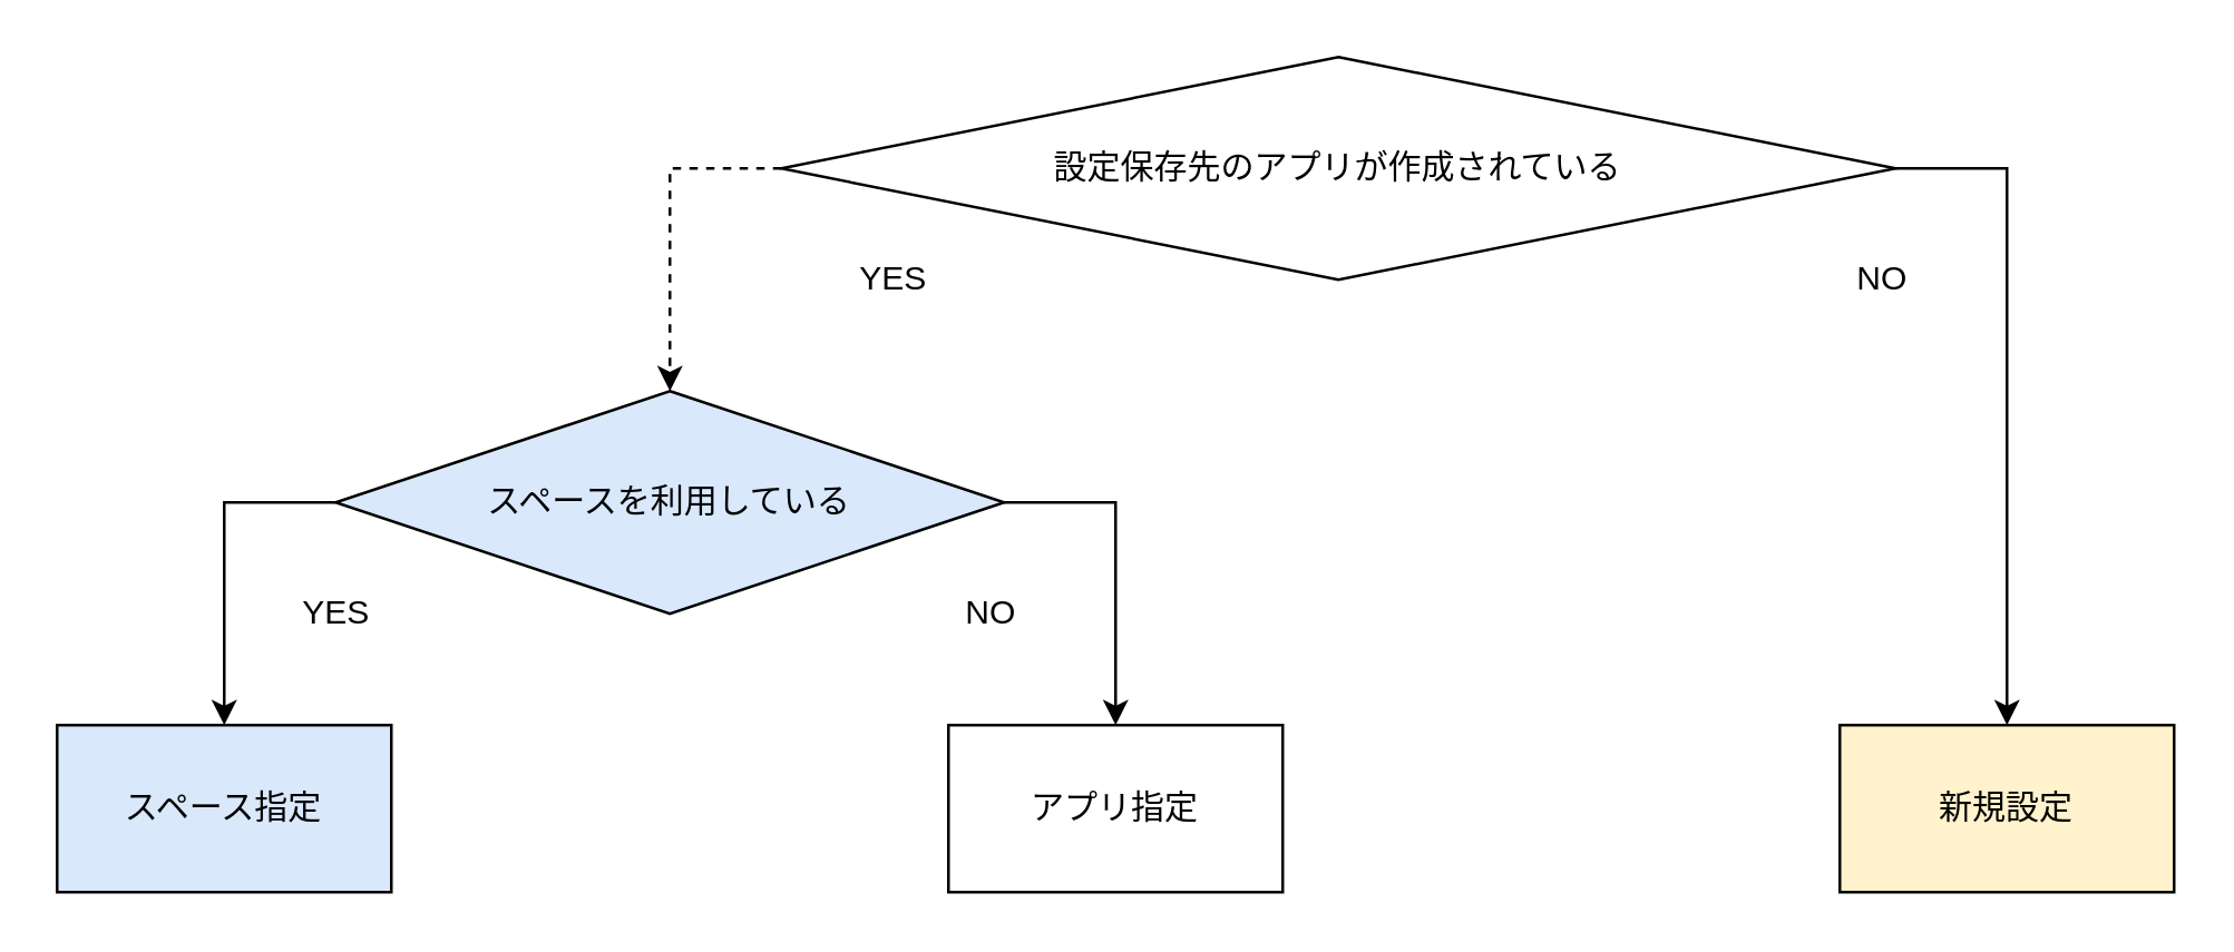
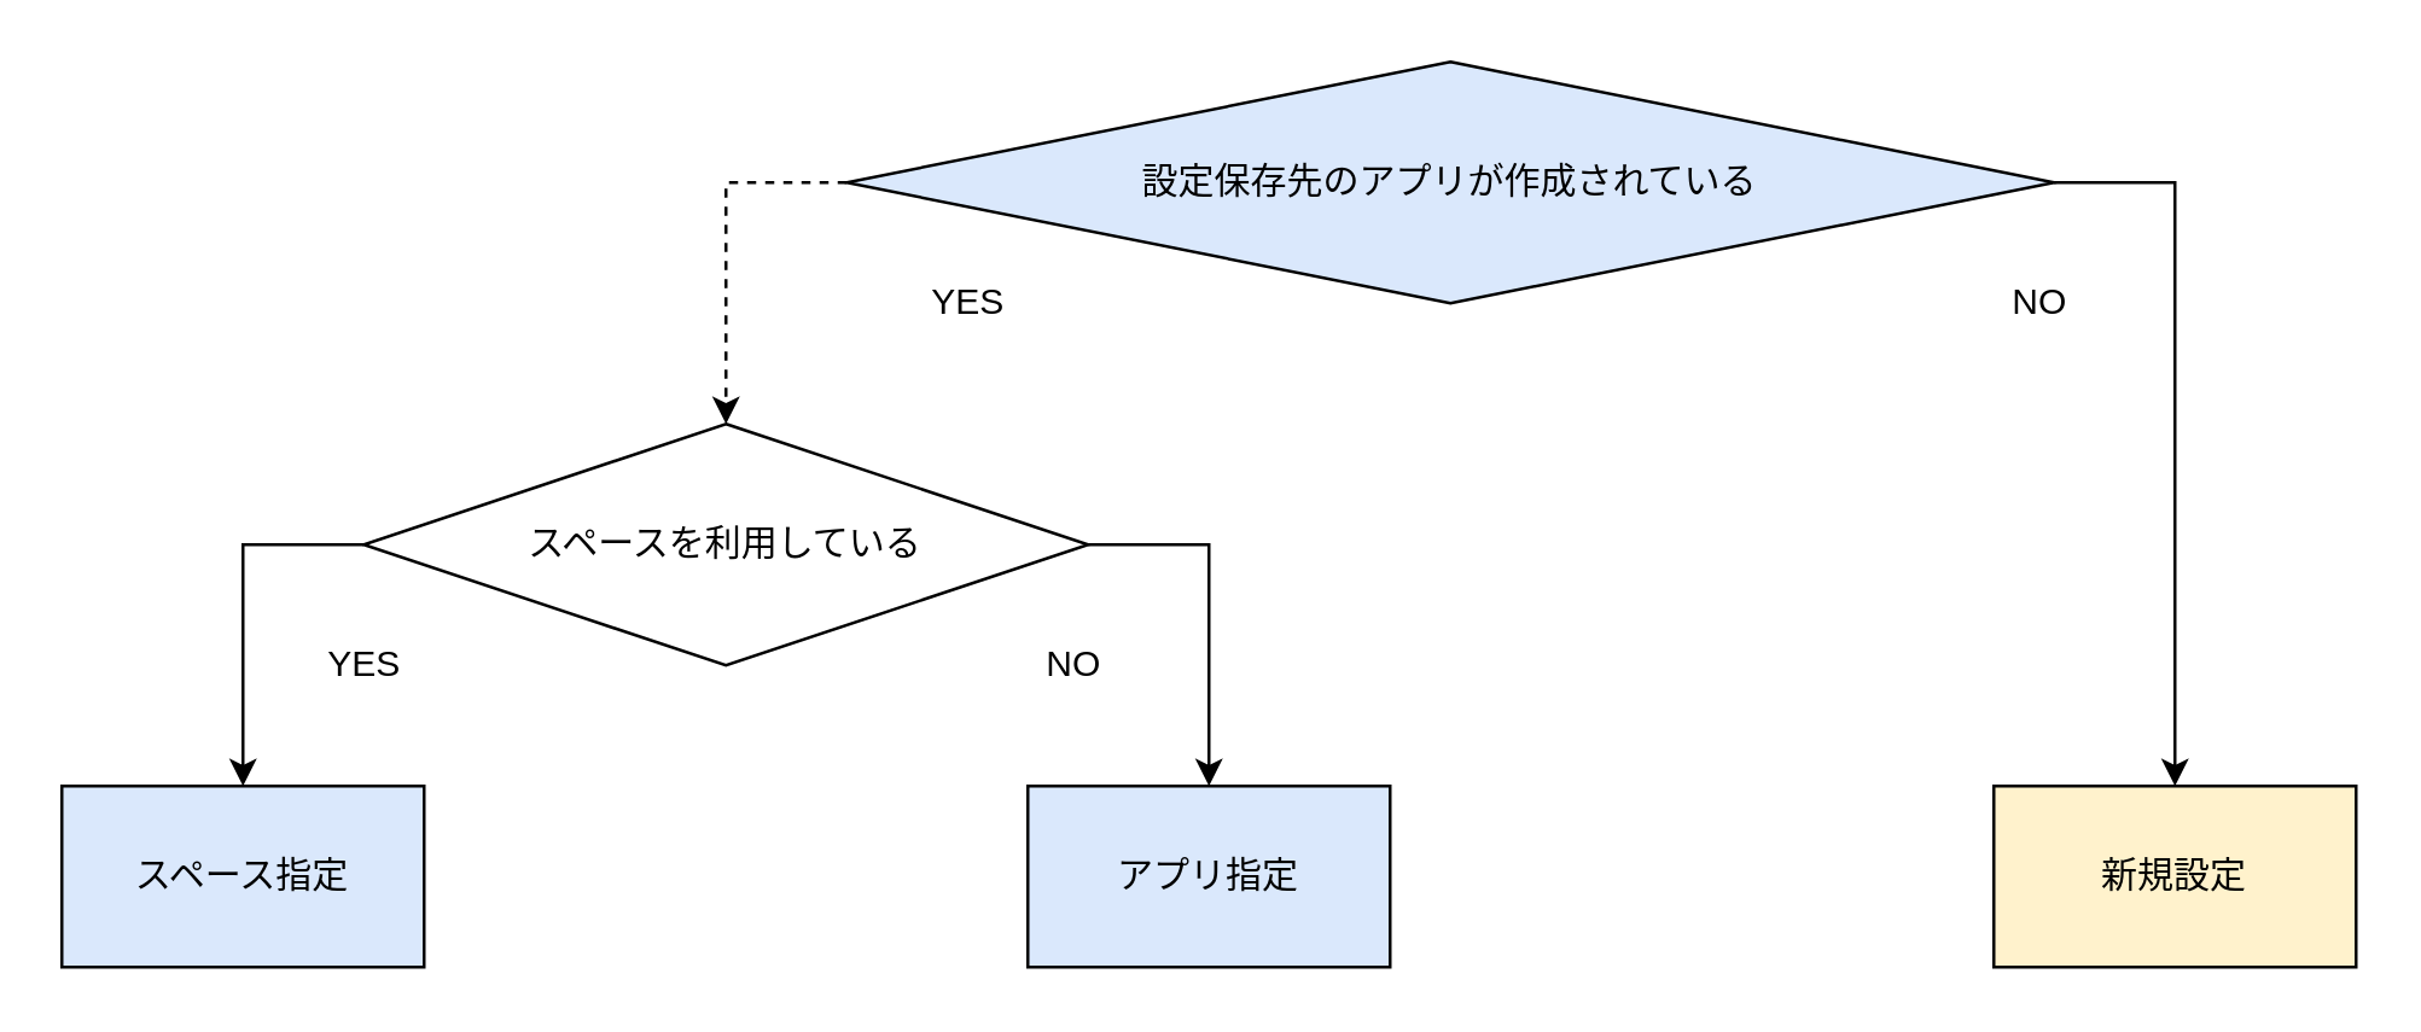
  <mxCell id="0" />
  <mxCell id="1" parent="0" />
  <mxCell id="2" value="NO" style="text;html=1;align=center;verticalAlign=middle;resizable=0;points=[];autosize=1;strokeColor=none;fillColor=none;" vertex="1" parent="1"><mxGeometry x="660" y="90" width="30" height="20" as="geometry" /></mxCell>
- <mxCell id="3" value="設定保存先のアプリが作成されている" style="rhombus;whiteSpace=wrap;html=1;" vertex="1" parent="1"><mxGeometry x="280" y="20" width="400" height="80" as="geometry" /></mxCell>
+ <mxCell id="3" value="設定保存先のアプリが作成されている" style="rhombus;whiteSpace=wrap;html=1;fillColor=#dae8fc;" vertex="1" parent="1"><mxGeometry x="280" y="20" width="400" height="80" as="geometry" /></mxCell>
  <mxCell id="4" value="" style="endArrow=classic;html=1;exitX=0;exitY=0.5;exitDx=0;exitDy=0;rounded=0;entryX=0.5;entryY=0;entryDx=0;entryDy=0;dashed=1;" edge="1" parent="1" source="3" target="7"><mxGeometry width="50" height="50" relative="1" as="geometry"><mxPoint x="470" y="320" as="sourcePoint" /><mxPoint x="240" y="130" as="targetPoint" /><Array as="points"><mxPoint x="280" y="60" /><mxPoint x="240" y="60" /></Array></mxGeometry></mxCell>
  <mxCell id="5" value="" style="endArrow=classic;html=1;rounded=0;" edge="1" parent="1"><mxGeometry width="50" height="50" relative="1" as="geometry"><mxPoint x="680" y="60" as="sourcePoint" /><mxPoint x="720" y="260" as="targetPoint" /><Array as="points"><mxPoint x="720" y="60" /></Array></mxGeometry></mxCell>
  <mxCell id="6" value="YES" style="text;html=1;align=center;verticalAlign=middle;resizable=0;points=[];autosize=1;strokeColor=none;fillColor=none;" vertex="1" parent="1"><mxGeometry x="300" y="90" width="40" height="20" as="geometry" /></mxCell>
- <mxCell id="7" value="スペースを利用している" style="rhombus;whiteSpace=wrap;html=1;fillColor=#dae8fc;" vertex="1" parent="1"><mxGeometry x="120" y="140" width="240" height="80" as="geometry" /></mxCell>
+ <mxCell id="7" value="スペースを利用している" style="rhombus;whiteSpace=wrap;html=1;" vertex="1" parent="1"><mxGeometry x="120" y="140" width="240" height="80" as="geometry" /></mxCell>
  <mxCell id="8" value="" style="endArrow=classic;html=1;exitX=0;exitY=0.5;exitDx=0;exitDy=0;rounded=0;" edge="1" parent="1"><mxGeometry width="50" height="50" relative="1" as="geometry"><mxPoint x="120" y="180" as="sourcePoint" /><mxPoint x="80" y="260" as="targetPoint" /><Array as="points"><mxPoint x="80" y="180" /></Array></mxGeometry></mxCell>
  <mxCell id="9" value="" style="endArrow=classic;html=1;rounded=0;" edge="1" parent="1"><mxGeometry width="50" height="50" relative="1" as="geometry"><mxPoint x="360" y="180" as="sourcePoint" /><mxPoint x="400" y="260" as="targetPoint" /><Array as="points"><mxPoint x="400" y="180" /></Array></mxGeometry></mxCell>
  <mxCell id="10" value="YES" style="text;html=1;align=center;verticalAlign=middle;resizable=0;points=[];autosize=1;strokeColor=none;fillColor=none;" vertex="1" parent="1"><mxGeometry x="100" y="210" width="40" height="20" as="geometry" /></mxCell>
  <mxCell id="11" value="NO" style="text;html=1;align=center;verticalAlign=middle;resizable=0;points=[];autosize=1;strokeColor=none;fillColor=none;" vertex="1" parent="1"><mxGeometry x="340" y="210" width="30" height="20" as="geometry" /></mxCell>
  <mxCell id="12" value="スペース指定" style="rounded=0;whiteSpace=wrap;html=1;fillColor=#dae8fc;" vertex="1" parent="1"><mxGeometry x="20" y="260" width="120" height="60" as="geometry" /></mxCell>
- <mxCell id="13" value="アプリ指定" style="rounded=0;whiteSpace=wrap;html=1;" vertex="1" parent="1"><mxGeometry x="340" y="260" width="120" height="60" as="geometry" /></mxCell>
+ <mxCell id="13" value="アプリ指定" style="rounded=0;whiteSpace=wrap;html=1;fillColor=#dae8fc;" vertex="1" parent="1"><mxGeometry x="340" y="260" width="120" height="60" as="geometry" /></mxCell>
  <mxCell id="14" value="新規設定" style="rounded=0;whiteSpace=wrap;html=1;fillColor=#fff2cc;" vertex="1" parent="1"><mxGeometry x="660" y="260" width="120" height="60" as="geometry" /></mxCell>
